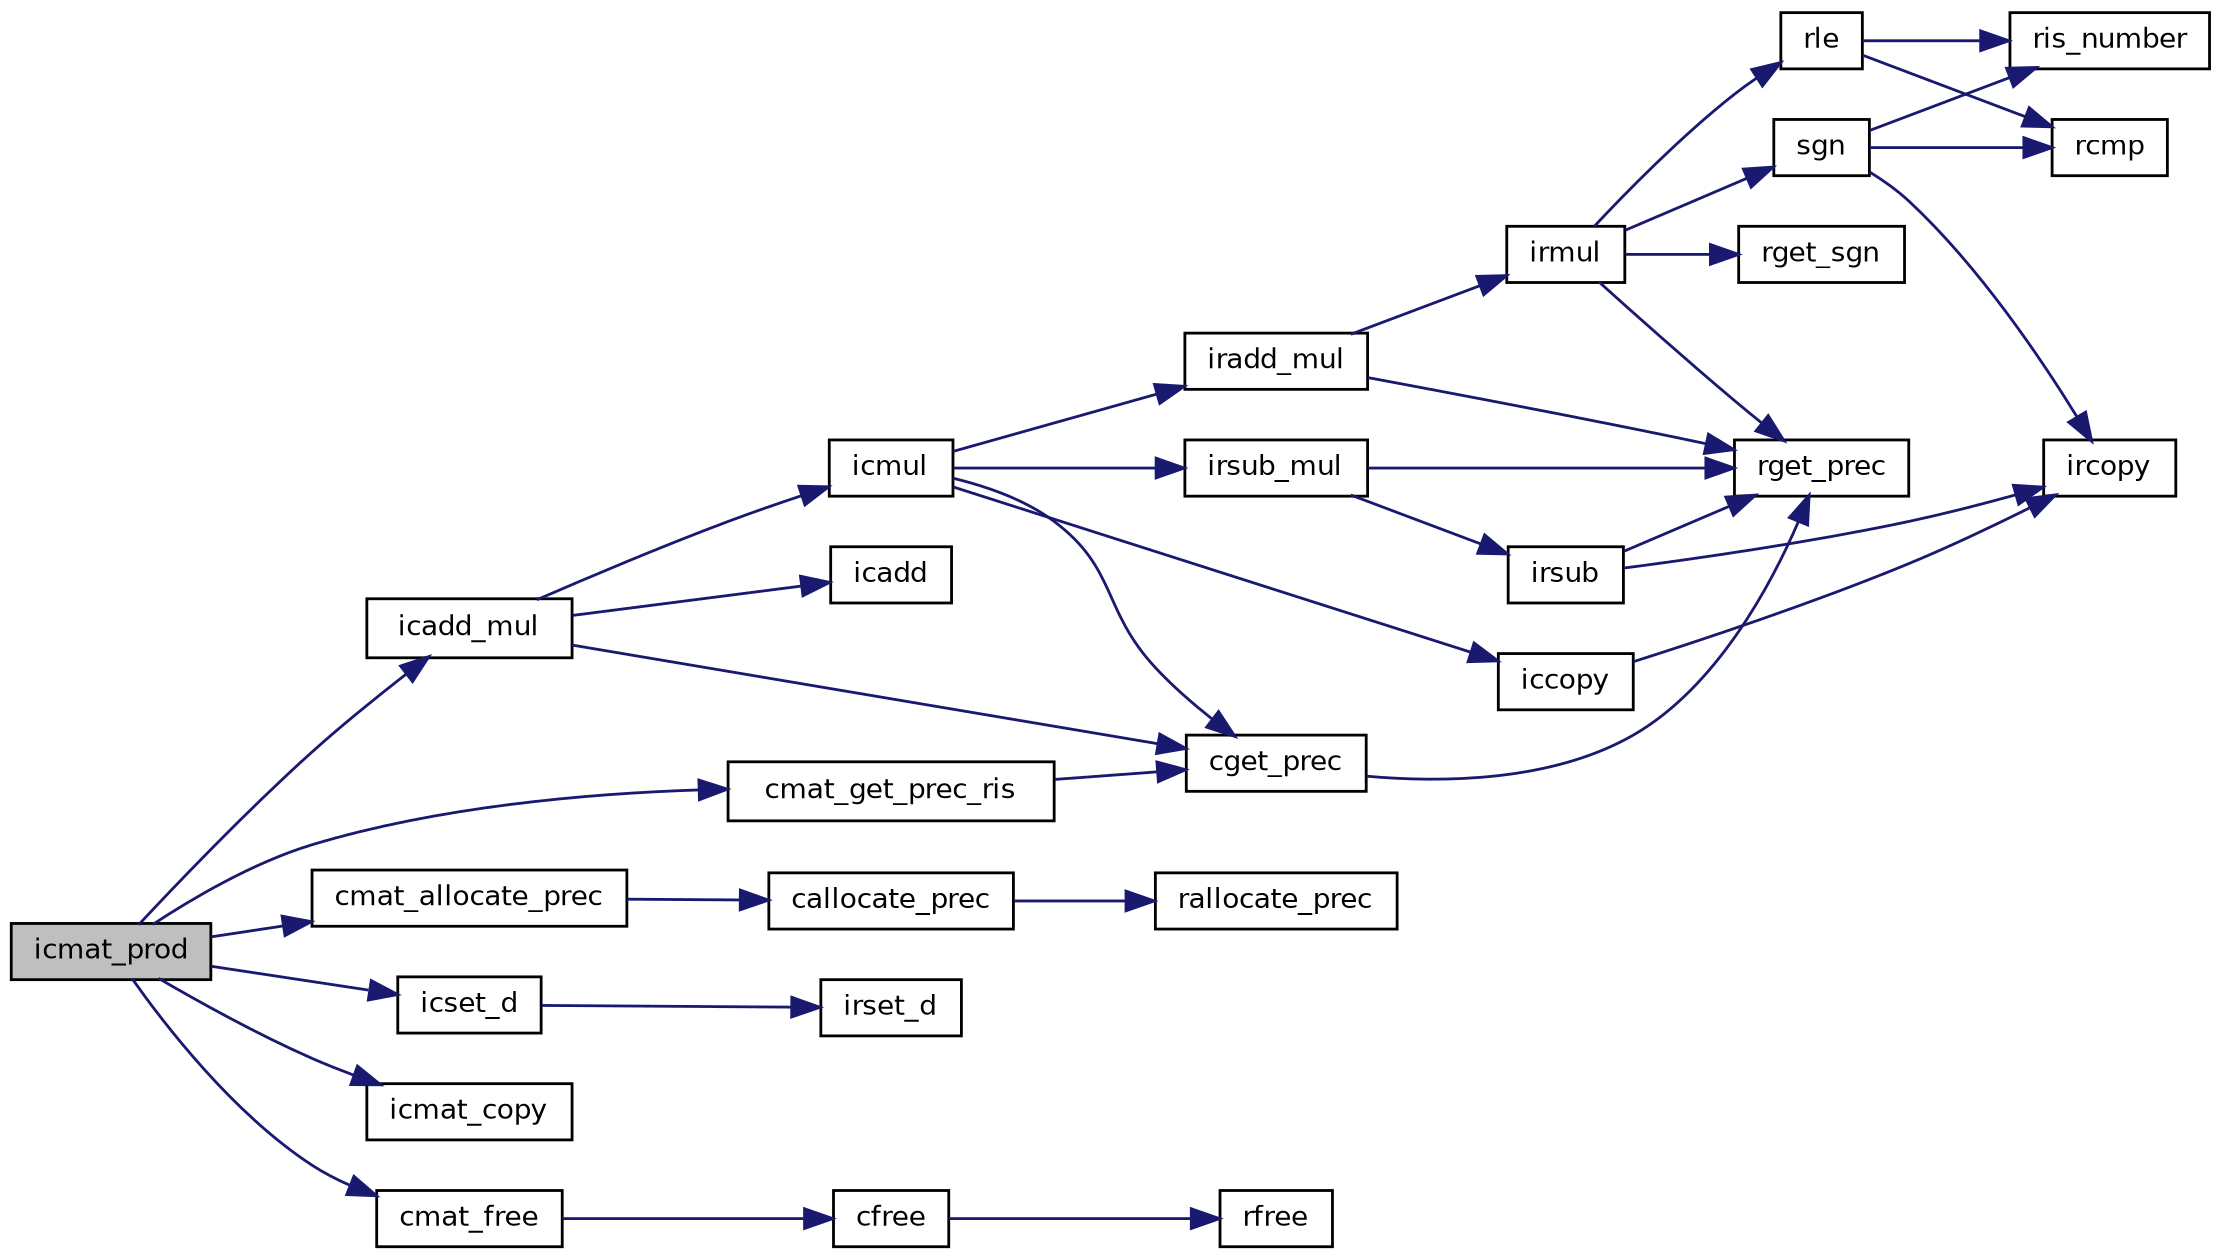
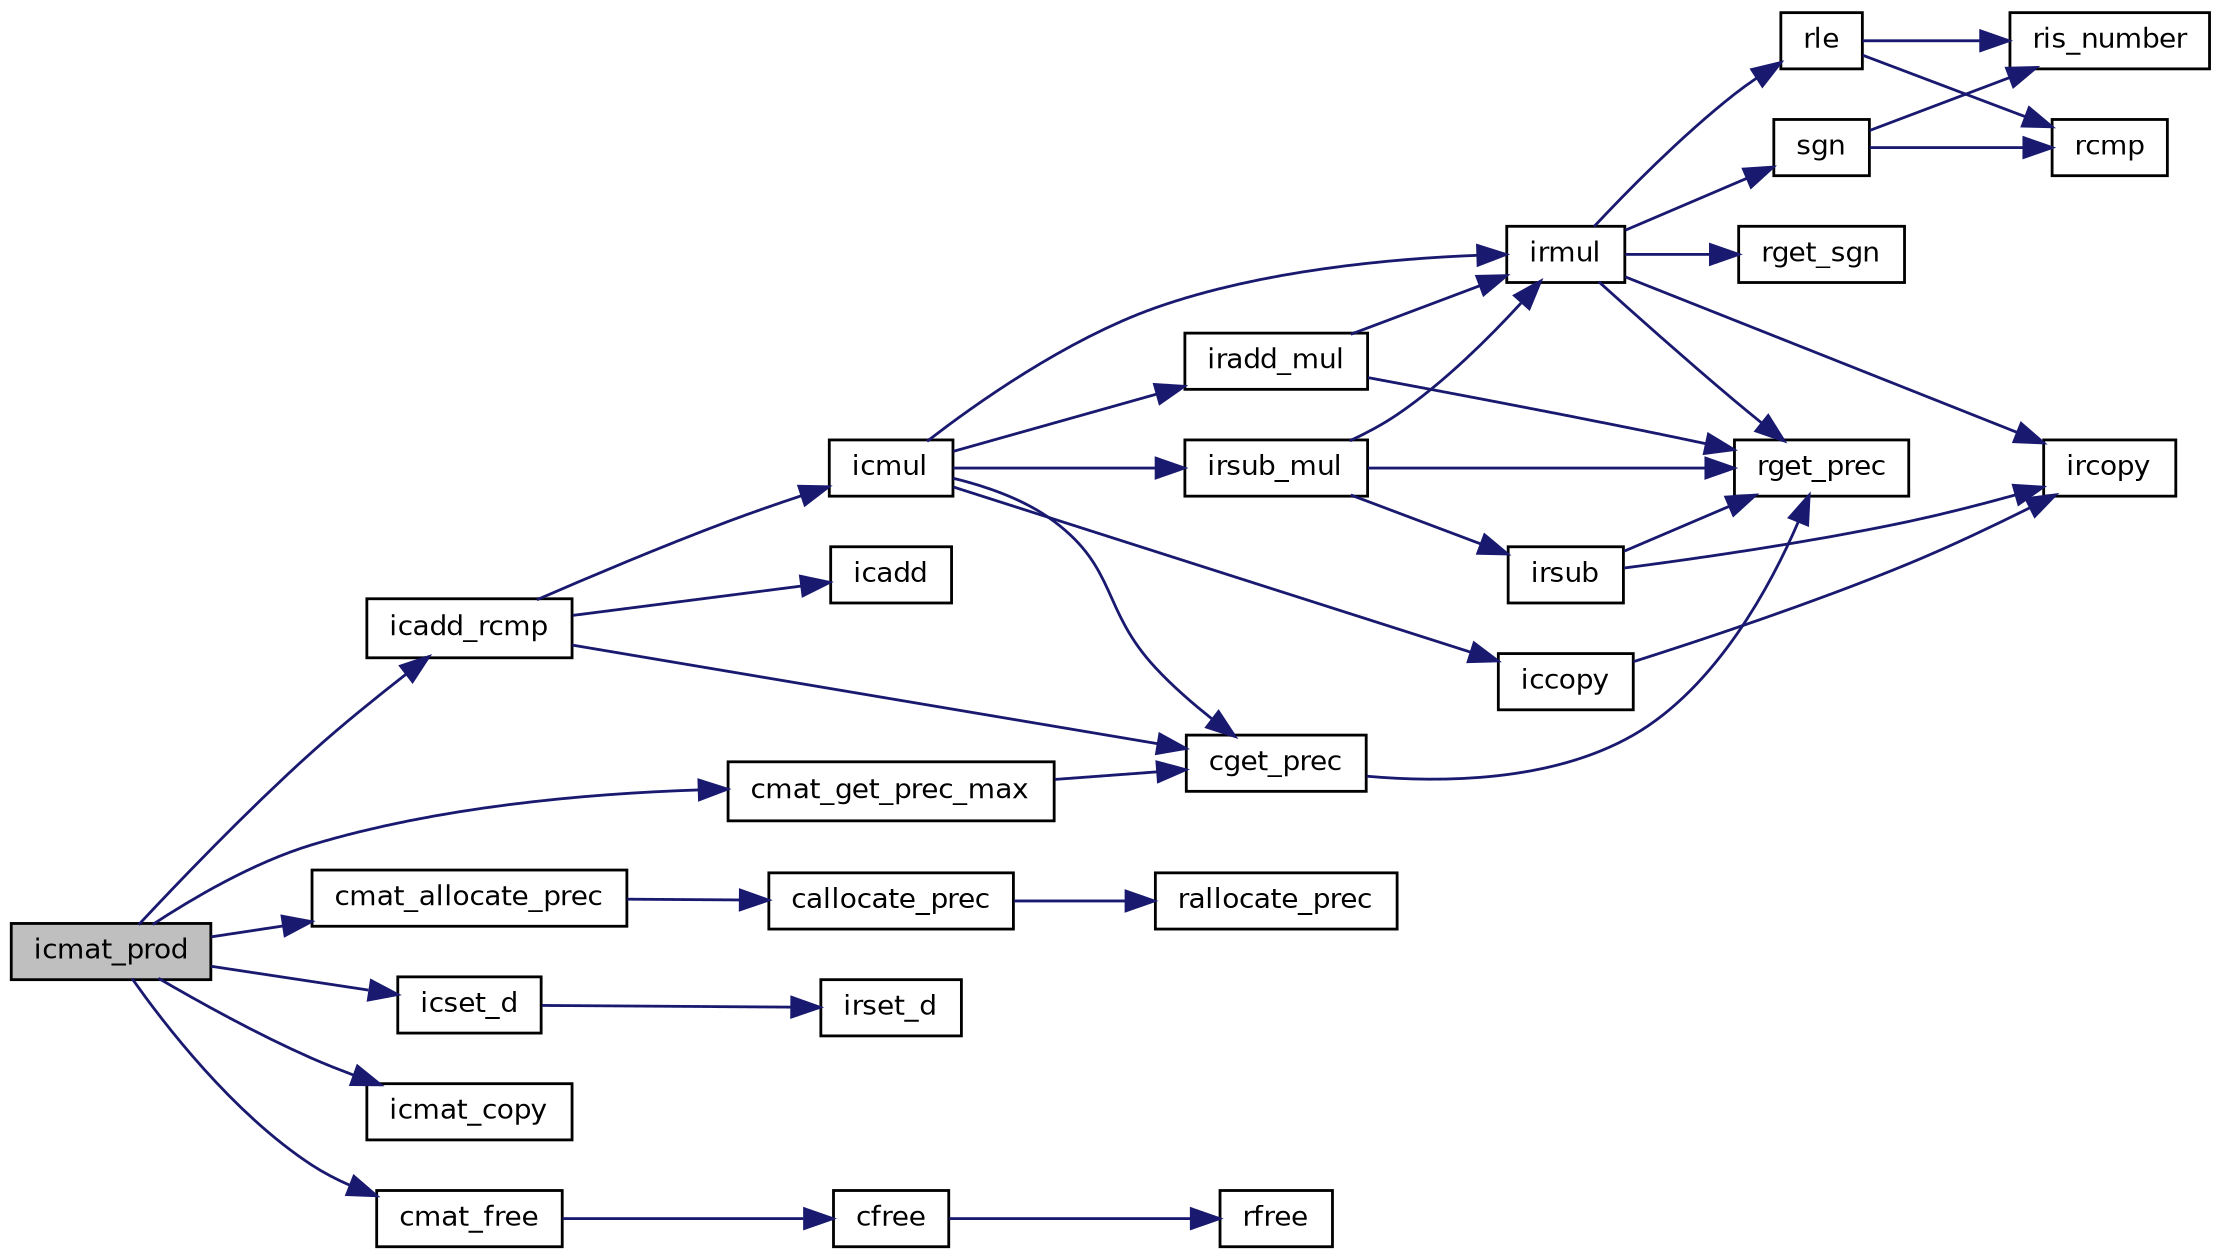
  digraph {
    rankdir=LR
    node [color=black fillcolor=white fontname=Helvetica fontsize=10 shape=record style=filled]
    edge [color=midnightblue fontname=Helvetica fontsize=10 labelfontname=Helvetica labelfontsize=10 style=solid]
    n1 [fillcolor=grey75 fontcolor=black height=0.2 label=icmat_prod width=0.4]
-   n2 [height=0.2 label=cmat_get_prec_ris width=0.4]
+   n2 [height=0.2 label=cmat_get_prec_max width=0.4]
    n3 [height=0.2 label=cmat_allocate_prec width=0.4]
    n4 [height=0.2 label=icset_d width=0.4]
-   n5 [height=0.2 label=icadd_mul width=0.4]
+   n5 [height=0.2 label=icadd_rcmp width=0.4]
    n6 [height=0.2 label=icmat_copy width=0.4]
    n7 [height=0.2 label=cmat_free width=0.4]
    n8 [height=0.2 label=cget_prec width=0.4]
    n9 [height=0.2 label=callocate_prec width=0.4]
    n10 [height=0.2 label=irset_d width=0.4]
    n11 [height=0.2 label=icmul width=0.4]
    n12 [height=0.2 label=icadd width=0.4]
    n13 [height=0.2 label=cfree width=0.4]
    n14 [height=0.2 label=rget_prec width=0.4]
    n15 [height=0.2 label=rallocate_prec width=0.4]
    n16 [height=0.2 label=irmul width=0.4]
    n17 [height=0.2 label=irsub_mul width=0.4]
    n18 [height=0.2 label=iradd_mul width=0.4]
    n19 [height=0.2 label=iccopy width=0.4]
    n20 [height=0.2 label=rget_sgn width=0.4]
    n21 [height=0.2 label=rle width=0.4]
    n22 [height=0.2 label=sgn width=0.4]
    n23 [height=0.2 label=ircopy width=0.4]
    n24 [height=0.2 label=irsub width=0.4]
    n25 [height=0.2 label=ris_number width=0.4]
    n26 [height=0.2 label=rcmp width=0.4]
    n27 [height=0.2 label=rfree width=0.4]
    n1 -> n2
    n1 -> n3
    n1 -> n4
    n1 -> n5
    n1 -> n6
    n1 -> n7
    n2 -> n8
    n3 -> n9
    n4 -> n10
    n5 -> n8
    n5 -> n11
    n5 -> n12
    n7 -> n13
    n8 -> n14
    n9 -> n15
    n11 -> n8
+   n11 -> n16
    n11 -> n17
    n11 -> n18
    n11 -> n19
    n13 -> n27
    n16 -> n14
    n16 -> n20
    n16 -> n21
    n16 -> n22
-   n22 -> n23
+   n16 -> n23
    n17 -> n14
+   n17 -> n16
    n17 -> n24
    n18 -> n14
    n18 -> n16
    n19 -> n23
    n21 -> n25
    n21 -> n26
    n22 -> n25
    n22 -> n26
    n24 -> n14
    n24 -> n23
  }
